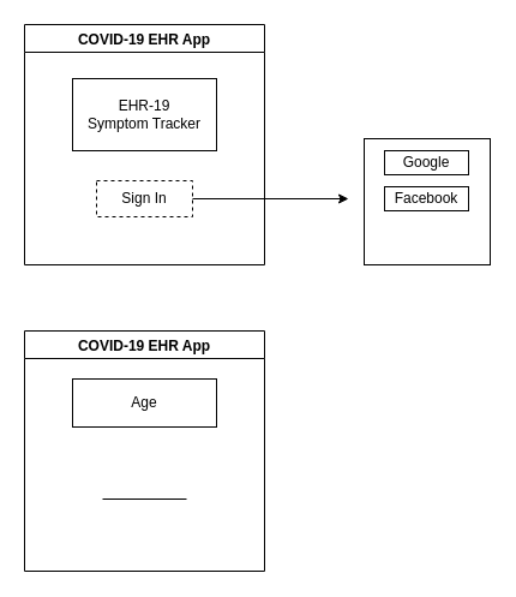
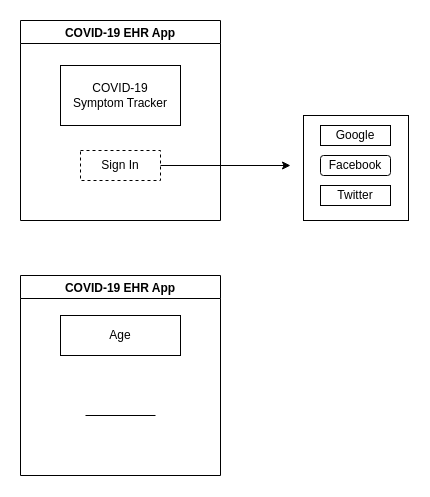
  <mxCell id="0" />
  <mxCell id="1" parent="0" />
  <mxCell id="2" value="" style="whiteSpace=wrap;html=1;aspect=fixed;" vertex="1" parent="1"><mxGeometry x="303" y="115" width="105" height="105" as="geometry" /></mxCell>
  <mxCell id="3" value="COVID-19 EHR App" style="swimlane;" vertex="1" parent="1"><mxGeometry x="20" y="20" width="200" height="200" as="geometry" /></mxCell>
  <mxCell id="4" value="Sign In" style="rounded=0;whiteSpace=wrap;html=1;dashed=1;" vertex="1" parent="3"><mxGeometry x="60" y="130" width="80" height="30" as="geometry" /></mxCell>
- <mxCell id="5" value="EHR-19 &lt;br&gt;Symptom Tracker" style="rounded=0;whiteSpace=wrap;html=1;" vertex="1" parent="3"><mxGeometry x="40" y="45" width="120" height="60" as="geometry" /></mxCell>
+ <mxCell id="5" value="COVID-19 &lt;br&gt;Symptom Tracker" style="rounded=0;whiteSpace=wrap;html=1;" vertex="1" parent="3"><mxGeometry x="40" y="45" width="120" height="60" as="geometry" /></mxCell>
  <mxCell id="6" value="" style="endArrow=classic;html=1;exitX=1;exitY=0.5;exitDx=0;exitDy=0;" edge="1" parent="1" source="4"><mxGeometry width="50" height="50" relative="1" as="geometry"><mxPoint x="260" y="255" as="sourcePoint" /><mxPoint x="290" y="165" as="targetPoint" /></mxGeometry></mxCell>
  <mxCell id="7" value="Google" style="rounded=0;whiteSpace=wrap;html=1;" vertex="1" parent="1"><mxGeometry x="320" y="125" width="70" height="20" as="geometry" /></mxCell>
- <mxCell id="8" value="Facebook" style="rounded=0;whiteSpace=wrap;html=1;" vertex="1" parent="1"><mxGeometry x="320" y="155" width="70" height="20" as="geometry" /></mxCell>
+ <mxCell id="8" value="Facebook" style="whiteSpace=wrap;html=1;rounded=1;" vertex="1" parent="1"><mxGeometry x="320" y="155" width="70" height="20" as="geometry" /></mxCell>
+ <mxCell id="9" value="Twitter" style="rounded=0;whiteSpace=wrap;html=1;" vertex="1" parent="1"><mxGeometry x="320" y="185" width="70" height="20" as="geometry" /></mxCell>
  <mxCell id="10" value="COVID-19 EHR App" style="swimlane;" vertex="1" parent="1"><mxGeometry x="20" y="275" width="200" height="200" as="geometry" /></mxCell>
  <mxCell id="11" value="Age" style="rounded=0;whiteSpace=wrap;html=1;" vertex="1" parent="10"><mxGeometry x="40" y="40" width="120" height="40" as="geometry" /></mxCell>
  <mxCell id="12" value="" style="endArrow=none;html=1;" edge="1" parent="10"><mxGeometry width="50" height="50" relative="1" as="geometry"><mxPoint x="65" y="140" as="sourcePoint" /><mxPoint x="135" y="140" as="targetPoint" /></mxGeometry></mxCell>
